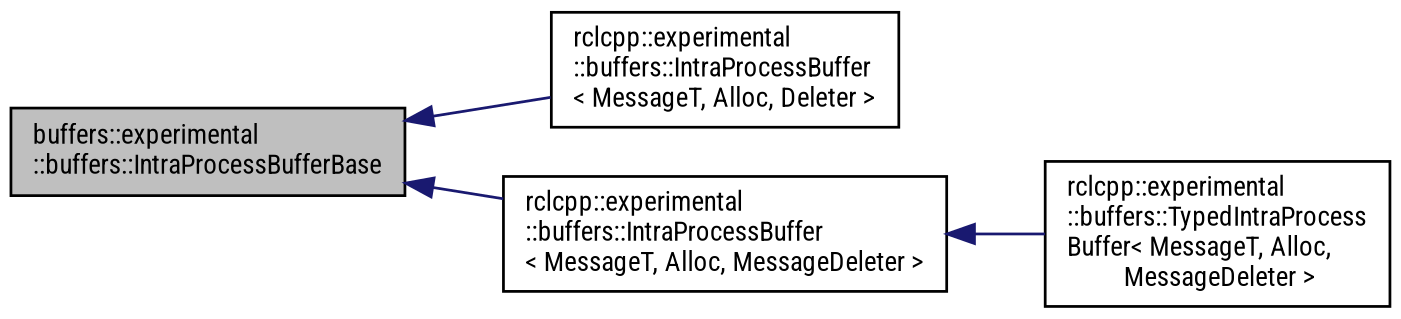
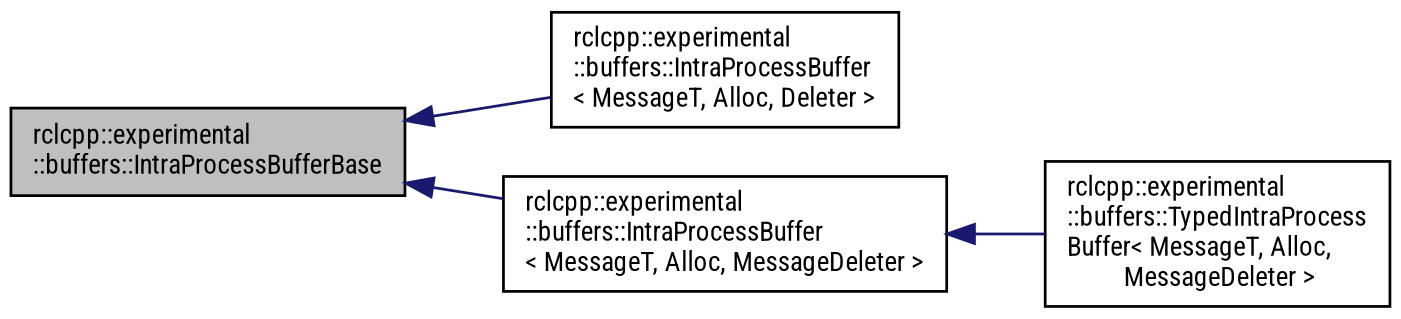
  digraph {
    rankdir=LR
    fontname="Roboto Condensed"
    node [color=black fillcolor=white fontname="Roboto Condensed" fontsize=10 shape=record style=filled]
    edge [color=midnightblue dir=back fontname="Roboto Condensed" fontsize=10 labelfontname=Helvetica labelfontsize=10 style=solid]
-   n1 [fillcolor=grey75 fontcolor=black height=0.2 label="buffers::experimental\l::buffers::IntraProcessBufferBase" width=0.4]
+   n1 [fillcolor=grey75 fontcolor=black height=0.2 label="rclcpp::experimental\l::buffers::IntraProcessBufferBase" width=0.4]
    n2 [height=0.2 label="rclcpp::experimental\l::buffers::IntraProcessBuffer\l\< MessageT, Alloc, Deleter \>" width=0.4]
    n3 [height=0.2 label="rclcpp::experimental\l::buffers::IntraProcessBuffer\l\< MessageT, Alloc, MessageDeleter \>" width=0.4]
    n4 [height=0.2 label="rclcpp::experimental\l::buffers::TypedIntraProcess\lBuffer\< MessageT, Alloc,\l MessageDeleter \>" width=0.4]
    n1 -> n2
    n1 -> n3
    n3 -> n4
  }
